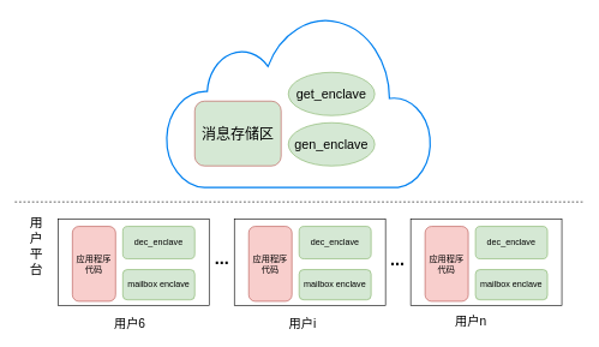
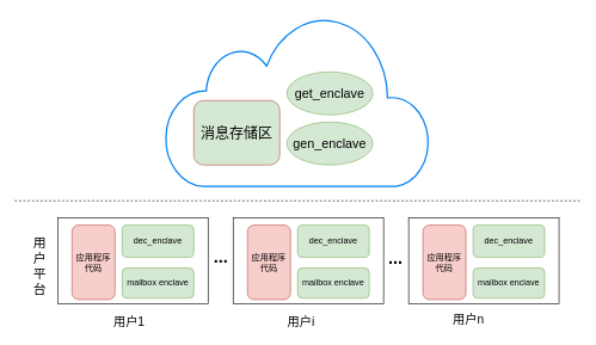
  <mxCell id="0" />
  <mxCell id="1" parent="0" />
  <mxCell id="2" value="" style="html=1;verticalLabelPosition=bottom;align=center;labelBackgroundColor=#ffffff;verticalAlign=top;strokeWidth=2;strokeColor=#0080F0;fillColor=#ffffff;shadow=0;dashed=0;shape=mxgraph.ios7.icons.cloud;" vertex="1" parent="1"><mxGeometry x="230" y="20" width="370" height="240" as="geometry" /></mxCell>
  <mxCell id="3" value="&lt;font style=&quot;font-size: 20px&quot;&gt;消息存储区&lt;/font&gt;" style="rounded=1;whiteSpace=wrap;html=1;strokeColor=#b85450;fillColor=#d5e8d4;" vertex="1" parent="1"><mxGeometry x="270" y="140" width="120" height="90" as="geometry" /></mxCell>
  <mxCell id="4" value="&lt;span&gt;&lt;font style=&quot;font-size: 18px&quot;&gt;gen_enclave&lt;/font&gt;&lt;/span&gt;" style="ellipse;whiteSpace=wrap;html=1;strokeColor=#82b366;fillColor=#d5e8d4;" vertex="1" parent="1"><mxGeometry x="400" y="170" width="120" height="60" as="geometry" /></mxCell>
  <mxCell id="5" value="&lt;font style=&quot;font-size: 18px&quot;&gt;get_enclave&lt;/font&gt;" style="ellipse;whiteSpace=wrap;html=1;strokeColor=#82b366;fillColor=#d5e8d4;" vertex="1" parent="1"><mxGeometry x="400" y="100" width="120" height="60" as="geometry" /></mxCell>
  <mxCell id="6" value="" style="rounded=0;whiteSpace=wrap;html=1;strokeColor=#000000;" vertex="1" parent="1"><mxGeometry x="325" y="304" width="210" height="120" as="geometry" /></mxCell>
  <mxCell id="7" value="mailbox enclave" style="rounded=1;whiteSpace=wrap;html=1;strokeColor=#82b366;fillColor=#d5e8d4;" vertex="1" parent="1"><mxGeometry x="415" y="374" width="100" height="42" as="geometry" /></mxCell>
  <mxCell id="8" value="dec_enclave" style="rounded=1;whiteSpace=wrap;html=1;strokeColor=#82b366;fillColor=#d5e8d4;" vertex="1" parent="1"><mxGeometry x="415" y="314" width="100" height="45" as="geometry" /></mxCell>
  <mxCell id="9" value="应用程序代码" style="rounded=1;whiteSpace=wrap;html=1;strokeColor=#b85450;fillColor=#f8cecc;" vertex="1" parent="1"><mxGeometry x="345" y="314" width="60" height="104" as="geometry" /></mxCell>
  <mxCell id="10" value="" style="endArrow=none;dashed=1;html=1;" edge="1" parent="1"><mxGeometry width="50" height="50" relative="1" as="geometry"><mxPoint x="20" y="280" as="sourcePoint" /><mxPoint x="810" y="280" as="targetPoint" /></mxGeometry></mxCell>
  <mxCell id="11" value="" style="rounded=0;whiteSpace=wrap;html=1;strokeColor=#000000;" vertex="1" parent="1"><mxGeometry x="80" y="304" width="210" height="120" as="geometry" /></mxCell>
  <mxCell id="12" value="mailbox enclave" style="rounded=1;whiteSpace=wrap;html=1;strokeColor=#82b366;fillColor=#d5e8d4;" vertex="1" parent="1"><mxGeometry x="170" y="374" width="100" height="42" as="geometry" /></mxCell>
  <mxCell id="13" value="dec_enclave" style="rounded=1;whiteSpace=wrap;html=1;strokeColor=#82b366;fillColor=#d5e8d4;" vertex="1" parent="1"><mxGeometry x="170" y="314" width="100" height="45" as="geometry" /></mxCell>
  <mxCell id="14" value="应用程序代码" style="rounded=1;whiteSpace=wrap;html=1;strokeColor=#b85450;fillColor=#f8cecc;" vertex="1" parent="1"><mxGeometry x="100" y="314" width="60" height="104" as="geometry" /></mxCell>
  <mxCell id="15" value="" style="rounded=0;whiteSpace=wrap;html=1;strokeColor=#000000;" vertex="1" parent="1"><mxGeometry x="570" y="304" width="210" height="120" as="geometry" /></mxCell>
  <mxCell id="16" value="mailbox enclave" style="rounded=1;whiteSpace=wrap;html=1;strokeColor=#82b366;fillColor=#d5e8d4;" vertex="1" parent="1"><mxGeometry x="660" y="374" width="100" height="42" as="geometry" /></mxCell>
  <mxCell id="17" value="dec_enclave" style="rounded=1;whiteSpace=wrap;html=1;strokeColor=#82b366;fillColor=#d5e8d4;" vertex="1" parent="1"><mxGeometry x="660" y="314" width="100" height="45" as="geometry" /></mxCell>
  <mxCell id="18" value="应用程序代码" style="rounded=1;whiteSpace=wrap;html=1;strokeColor=#b85450;fillColor=#f8cecc;" vertex="1" parent="1"><mxGeometry x="590" y="314" width="60" height="104" as="geometry" /></mxCell>
- <mxCell id="19" value="&lt;font style=&quot;font-size: 18px&quot;&gt;用户平台&lt;br&gt;&lt;/font&gt;&lt;br&gt;" style="text;html=1;strokeColor=none;fillColor=none;align=center;verticalAlign=middle;whiteSpace=wrap;rounded=0;" vertex="1" parent="1"><mxGeometry x="40" y="304" width="20" height="90" as="geometry" /></mxCell>
+ <mxCell id="19" value="&lt;font style=&quot;font-size: 18px&quot;&gt;用户平台&lt;br&gt;&lt;/font&gt;&lt;br&gt;" style="text;html=1;strokeColor=none;fillColor=none;align=center;verticalAlign=middle;whiteSpace=wrap;rounded=0;" vertex="1" parent="1"><mxGeometry x="45" y="334" width="20" height="90" as="geometry" /></mxCell>
  <mxCell id="20" value="&lt;font style=&quot;font-size: 24px&quot;&gt;&lt;b&gt;...&lt;/b&gt;&lt;/font&gt;" style="text;html=1;strokeColor=none;fillColor=none;align=center;verticalAlign=middle;whiteSpace=wrap;rounded=0;" vertex="1" parent="1"><mxGeometry x="288" y="349" width="40" height="20" as="geometry" /></mxCell>
  <mxCell id="21" value="&lt;font style=&quot;font-size: 24px&quot;&gt;&lt;b&gt;...&lt;/b&gt;&lt;/font&gt;" style="text;html=1;" vertex="1" parent="1"><mxGeometry x="540" y="339" width="40" height="30" as="geometry" /></mxCell>
- <mxCell id="22" value="&lt;font style=&quot;font-size: 17px&quot;&gt;用户6&lt;/font&gt;" style="text;html=1;strokeColor=none;fillColor=none;align=center;verticalAlign=middle;whiteSpace=wrap;rounded=0;" vertex="1" parent="1"><mxGeometry x="150" y="440" width="60" height="20" as="geometry" /></mxCell>
+ <mxCell id="22" value="&lt;font style=&quot;font-size: 17px&quot;&gt;用户1&lt;/font&gt;" style="text;html=1;strokeColor=none;fillColor=none;align=center;verticalAlign=middle;whiteSpace=wrap;rounded=0;" vertex="1" parent="1"><mxGeometry x="150" y="440" width="60" height="20" as="geometry" /></mxCell>
  <mxCell id="23" value="&lt;font style=&quot;font-size: 17px&quot;&gt;用户i&lt;/font&gt;" style="text;html=1;strokeColor=none;fillColor=none;align=center;verticalAlign=middle;whiteSpace=wrap;rounded=0;" vertex="1" parent="1"><mxGeometry x="390" y="440" width="60" height="20" as="geometry" /></mxCell>
  <mxCell id="24" value="&lt;font style=&quot;font-size: 17px&quot;&gt;用户n&lt;/font&gt;" style="text;html=1;" vertex="1" parent="1"><mxGeometry x="630" y="430" width="60" height="30" as="geometry" /></mxCell>
